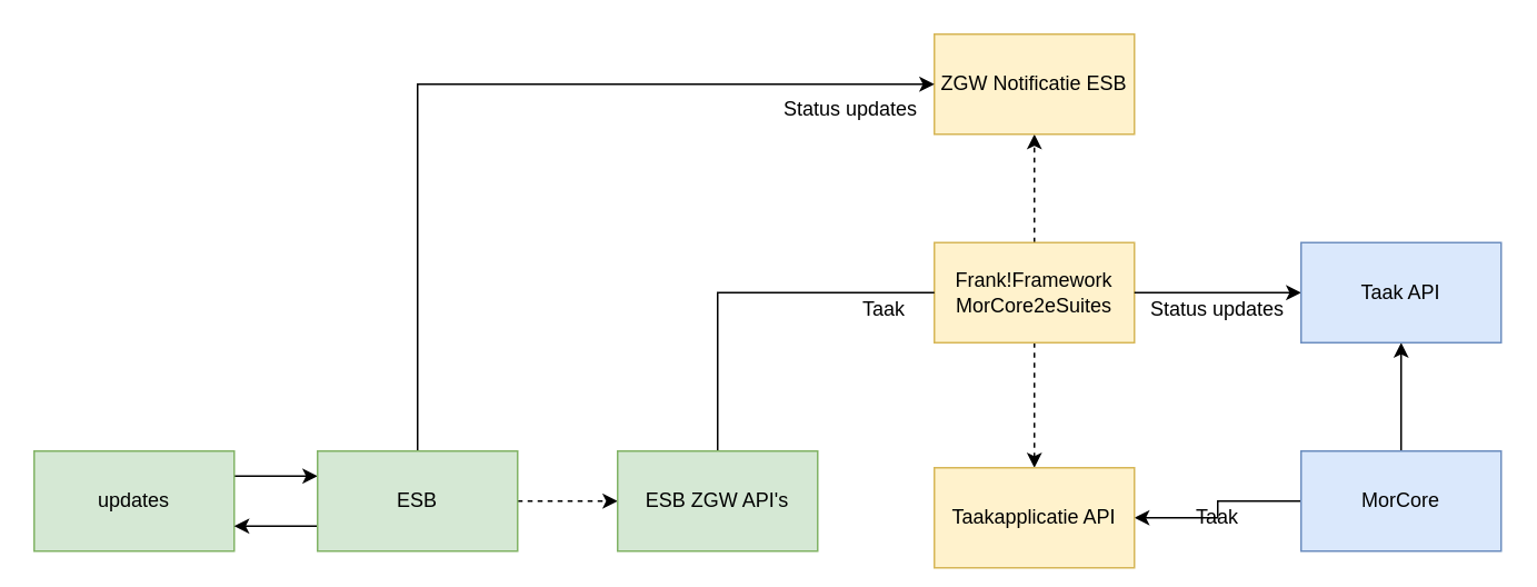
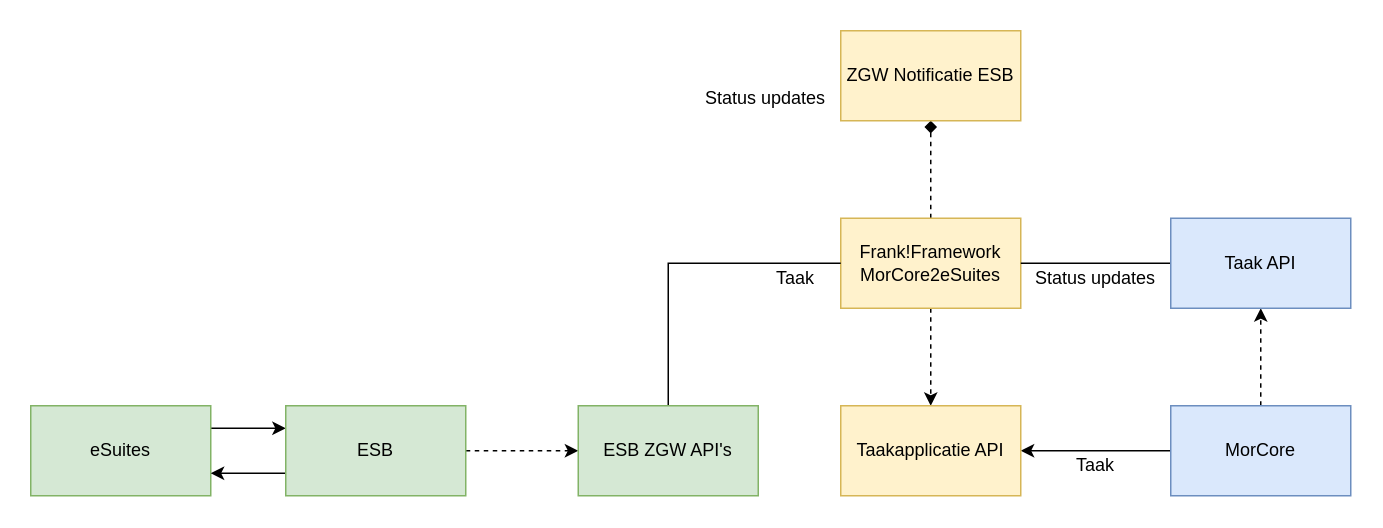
  <mxCell id="0" />
  <mxCell id="1" parent="0" />
  <mxCell id="2" style="edgeStyle=orthogonalEdgeStyle;rounded=0;orthogonalLoop=1;jettySize=auto;html=1;entryX=1;entryY=0.5;entryDx=0;entryDy=0;" edge="1" parent="1" source="4" target="9"><mxGeometry relative="1" as="geometry" /></mxCell>
- <mxCell id="3" style="edgeStyle=orthogonalEdgeStyle;rounded=0;orthogonalLoop=1;jettySize=auto;html=1;entryX=0.5;entryY=1;entryDx=0;entryDy=0;dashed=0;" edge="1" parent="1" source="4" target="19"><mxGeometry relative="1" as="geometry" /></mxCell>
+ <mxCell id="3" style="edgeStyle=orthogonalEdgeStyle;rounded=0;orthogonalLoop=1;jettySize=auto;html=1;entryX=0.5;entryY=1;entryDx=0;entryDy=0;dashed=1;" edge="1" parent="1" source="4" target="19"><mxGeometry relative="1" as="geometry" /></mxCell>
  <mxCell id="4" value="MorCore" style="rounded=0;whiteSpace=wrap;html=1;fillColor=#dae8fc;strokeColor=#6c8ebf;" vertex="1" parent="1"><mxGeometry x="780" y="270" width="120" height="60" as="geometry" /></mxCell>
  <mxCell id="5" style="edgeStyle=orthogonalEdgeStyle;rounded=0;orthogonalLoop=1;jettySize=auto;html=1;entryX=0.5;entryY=0;entryDx=0;entryDy=0;dashed=1;" edge="1" parent="1" source="7" target="9"><mxGeometry relative="1" as="geometry" /></mxCell>
- <mxCell id="6" style="edgeStyle=orthogonalEdgeStyle;rounded=0;orthogonalLoop=1;jettySize=auto;html=1;entryX=0.5;entryY=1;entryDx=0;entryDy=0;dashed=1;" edge="1" parent="1" source="7" target="11"><mxGeometry relative="1" as="geometry" /></mxCell>
+ <mxCell id="6" style="edgeStyle=orthogonalEdgeStyle;rounded=0;orthogonalLoop=1;jettySize=auto;html=1;entryX=0.5;entryY=1;entryDx=0;entryDy=0;dashed=1;endArrow=diamond;" edge="1" parent="1" source="7" target="11"><mxGeometry relative="1" as="geometry" /></mxCell>
  <mxCell id="7" value="Frank!Framework&lt;br&gt;MorCore2eSuites" style="rounded=0;whiteSpace=wrap;html=1;fillColor=#fff2cc;strokeColor=#d6b656;" vertex="1" parent="1"><mxGeometry x="560" y="145" width="120" height="60" as="geometry" /></mxCell>
  <mxCell id="8" style="edgeStyle=orthogonalEdgeStyle;rounded=0;orthogonalLoop=1;jettySize=auto;html=1;entryX=0.5;entryY=0;entryDx=0;entryDy=0;exitX=0;exitY=0.5;exitDx=0;exitDy=0;endArrow=none;" edge="1" parent="1" source="7" target="16"><mxGeometry relative="1" as="geometry" /></mxCell>
- <mxCell id="9" value="Taakapplicatie API" style="rounded=0;whiteSpace=wrap;html=1;fillColor=#fff2cc;strokeColor=#d6b656;" vertex="1" parent="1"><mxGeometry x="560" y="280" width="120" height="60" as="geometry" /></mxCell>
- <mxCell id="10" style="edgeStyle=orthogonalEdgeStyle;rounded=0;orthogonalLoop=1;jettySize=auto;html=1;entryX=0;entryY=0.5;entryDx=0;entryDy=0;exitX=1;exitY=0.5;exitDx=0;exitDy=0;" edge="1" parent="1" source="7" target="19"><mxGeometry relative="1" as="geometry" /></mxCell>
+ <mxCell id="9" value="Taakapplicatie API" style="rounded=0;whiteSpace=wrap;html=1;fillColor=#fff2cc;strokeColor=#d6b656;" vertex="1" parent="1"><mxGeometry x="560" y="270" width="120" height="60" as="geometry" /></mxCell>
+ <mxCell id="10" style="edgeStyle=orthogonalEdgeStyle;rounded=0;orthogonalLoop=1;jettySize=auto;html=1;entryX=0;entryY=0.5;entryDx=0;entryDy=0;exitX=1;exitY=0.5;exitDx=0;exitDy=0;endArrow=none;" edge="1" parent="1" source="7" target="19"><mxGeometry relative="1" as="geometry" /></mxCell>
  <mxCell id="11" value="ZGW Notificatie ESB" style="rounded=0;whiteSpace=wrap;html=1;fillColor=#fff2cc;strokeColor=#d6b656;" vertex="1" parent="1"><mxGeometry x="560" y="20" width="120" height="60" as="geometry" /></mxCell>
- <mxCell id="12" style="edgeStyle=orthogonalEdgeStyle;rounded=0;orthogonalLoop=1;jettySize=auto;html=1;entryX=0;entryY=0.5;entryDx=0;entryDy=0;exitX=0.5;exitY=0;exitDx=0;exitDy=0;" edge="1" parent="1" source="18" target="11"><mxGeometry relative="1" as="geometry" /></mxCell>
  <mxCell id="13" style="edgeStyle=orthogonalEdgeStyle;rounded=0;orthogonalLoop=1;jettySize=auto;html=1;entryX=0;entryY=0.5;entryDx=0;entryDy=0;dashed=1;exitX=1;exitY=0.5;exitDx=0;exitDy=0;" edge="1" parent="1" source="18" target="16"><mxGeometry relative="1" as="geometry" /></mxCell>
  <mxCell id="14" style="edgeStyle=orthogonalEdgeStyle;rounded=0;orthogonalLoop=1;jettySize=auto;html=1;entryX=0;entryY=0.25;entryDx=0;entryDy=0;exitX=1;exitY=0.25;exitDx=0;exitDy=0;" edge="1" parent="1" source="15" target="18"><mxGeometry relative="1" as="geometry" /></mxCell>
- <mxCell id="15" value="updates" style="rounded=0;whiteSpace=wrap;html=1;fillColor=#d5e8d4;strokeColor=#82b366;" vertex="1" parent="1"><mxGeometry x="20" y="270" width="120" height="60" as="geometry" /></mxCell>
- <mxCell id="16" value="ESB ZGW API's" style="rounded=0;whiteSpace=wrap;html=1;fillColor=#d5e8d4;strokeColor=#82b366;" vertex="1" parent="1"><mxGeometry x="370" y="270" width="120" height="60" as="geometry" /></mxCell>
+ <mxCell id="15" value="eSuites" style="rounded=0;whiteSpace=wrap;html=1;fillColor=#d5e8d4;strokeColor=#82b366;" vertex="1" parent="1"><mxGeometry x="20" y="270" width="120" height="60" as="geometry" /></mxCell>
+ <mxCell id="16" value="ESB ZGW API's" style="rounded=0;whiteSpace=wrap;html=1;fillColor=#d5e8d4;strokeColor=#82b366;" vertex="1" parent="1"><mxGeometry x="385" y="270" width="120" height="60" as="geometry" /></mxCell>
  <mxCell id="17" style="edgeStyle=orthogonalEdgeStyle;rounded=0;orthogonalLoop=1;jettySize=auto;html=1;entryX=1;entryY=0.75;entryDx=0;entryDy=0;exitX=0;exitY=0.75;exitDx=0;exitDy=0;" edge="1" parent="1" source="18" target="15"><mxGeometry relative="1" as="geometry" /></mxCell>
  <mxCell id="18" value="ESB" style="rounded=0;whiteSpace=wrap;html=1;fillColor=#d5e8d4;strokeColor=#82b366;" vertex="1" parent="1"><mxGeometry x="190" y="270" width="120" height="60" as="geometry" /></mxCell>
  <mxCell id="19" value="Taak API" style="rounded=0;whiteSpace=wrap;html=1;fillColor=#dae8fc;strokeColor=#6c8ebf;" vertex="1" parent="1"><mxGeometry x="780" y="145" width="120" height="60" as="geometry" /></mxCell>
  <mxCell id="20" value="Taak" style="text;html=1;strokeColor=none;fillColor=none;align=center;verticalAlign=middle;whiteSpace=wrap;rounded=0;" vertex="1" parent="1"><mxGeometry x="710" y="300" width="40" height="20" as="geometry" /></mxCell>
  <mxCell id="21" value="Status updates" style="text;html=1;strokeColor=none;fillColor=none;align=center;verticalAlign=middle;whiteSpace=wrap;rounded=0;" vertex="1" parent="1"><mxGeometry x="680" y="175" width="100" height="20" as="geometry" /></mxCell>
  <mxCell id="22" value="Status updates" style="text;html=1;strokeColor=none;fillColor=none;align=center;verticalAlign=middle;whiteSpace=wrap;rounded=0;" vertex="1" parent="1"><mxGeometry x="460" y="55" width="100" height="20" as="geometry" /></mxCell>
  <mxCell id="23" value="Taak" style="text;html=1;strokeColor=none;fillColor=none;align=center;verticalAlign=middle;whiteSpace=wrap;rounded=0;" vertex="1" parent="1"><mxGeometry x="510" y="175" width="40" height="20" as="geometry" /></mxCell>
